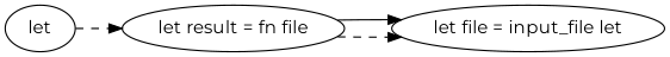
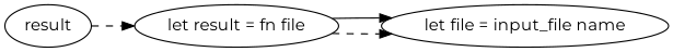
  digraph {
    clusterrank=local
    fontname=Montserrat
    ordering=in
    rankdir=LR
    node [fontname=Montserrat]
    edge [fontname=Montserrat style=dashed]
-   n1 [label="let file = input_file let"]
+   n1 [label="let file = input_file name"]
    n2 [label="let result = fn file"]
-   n3 [label=let]
+   n3 [label=result]
    n2 -> n1
    n2 -> n1 [style=""]
    n3 -> n2
  }
